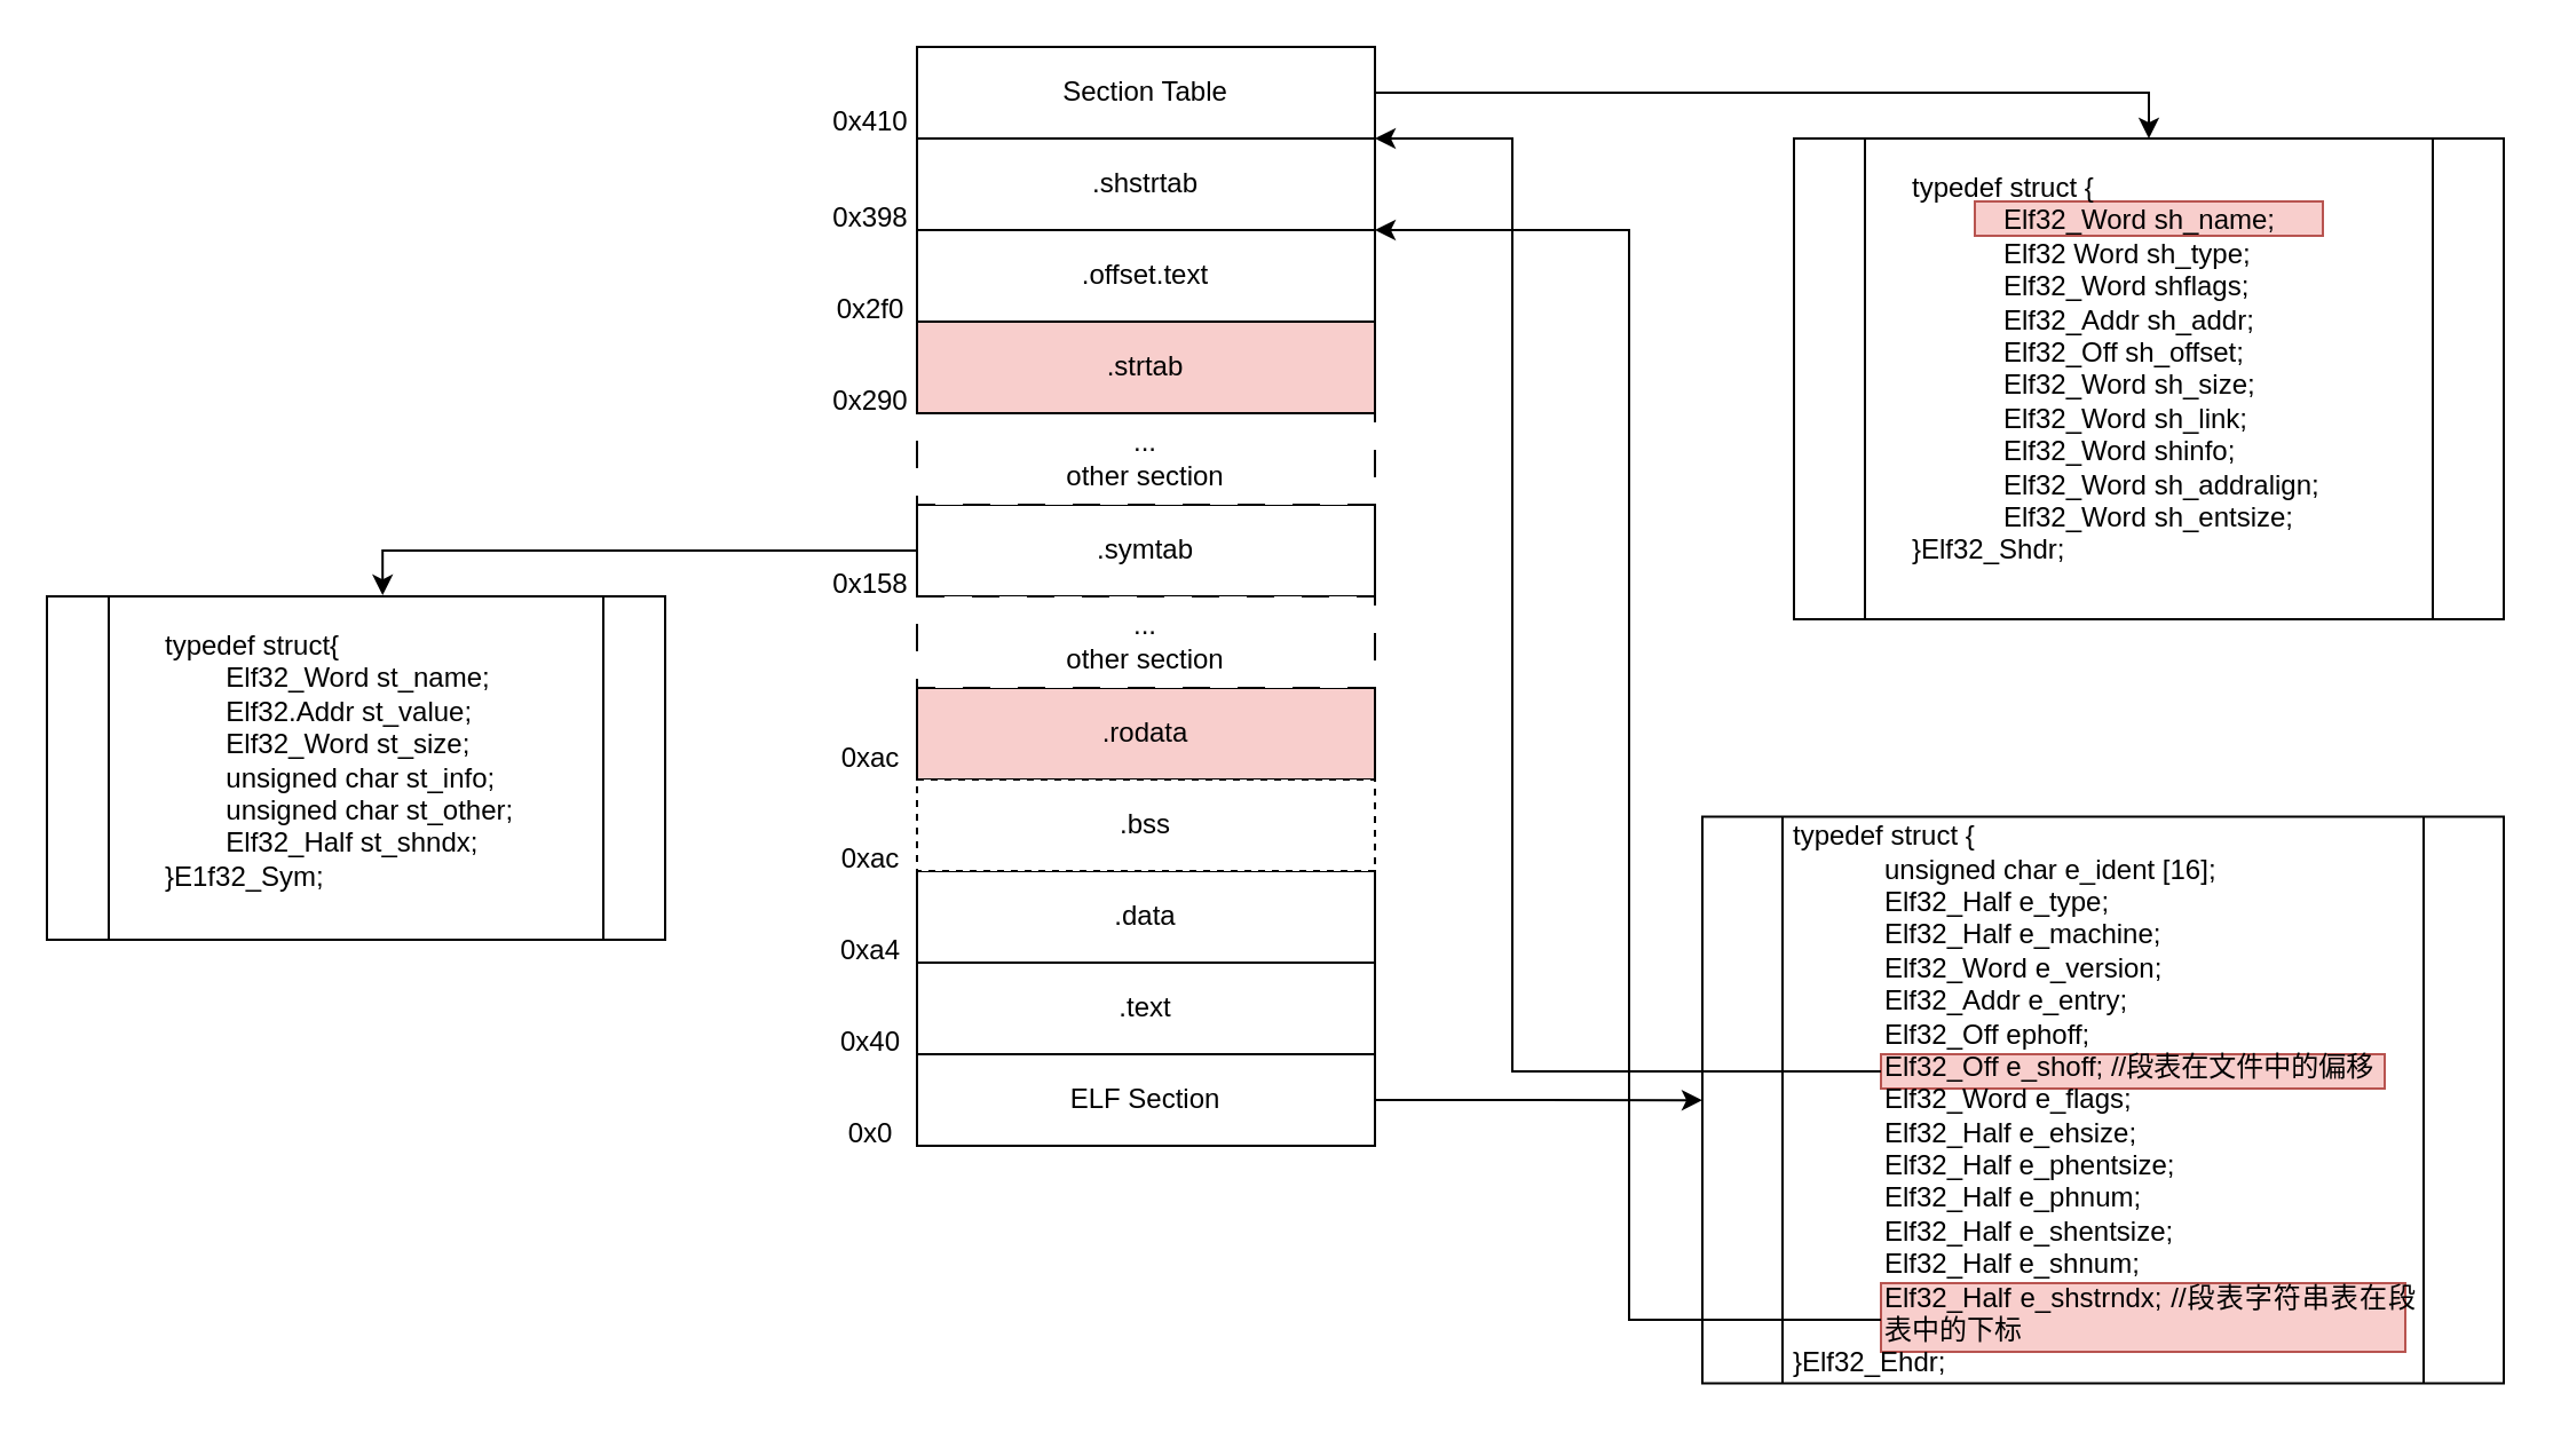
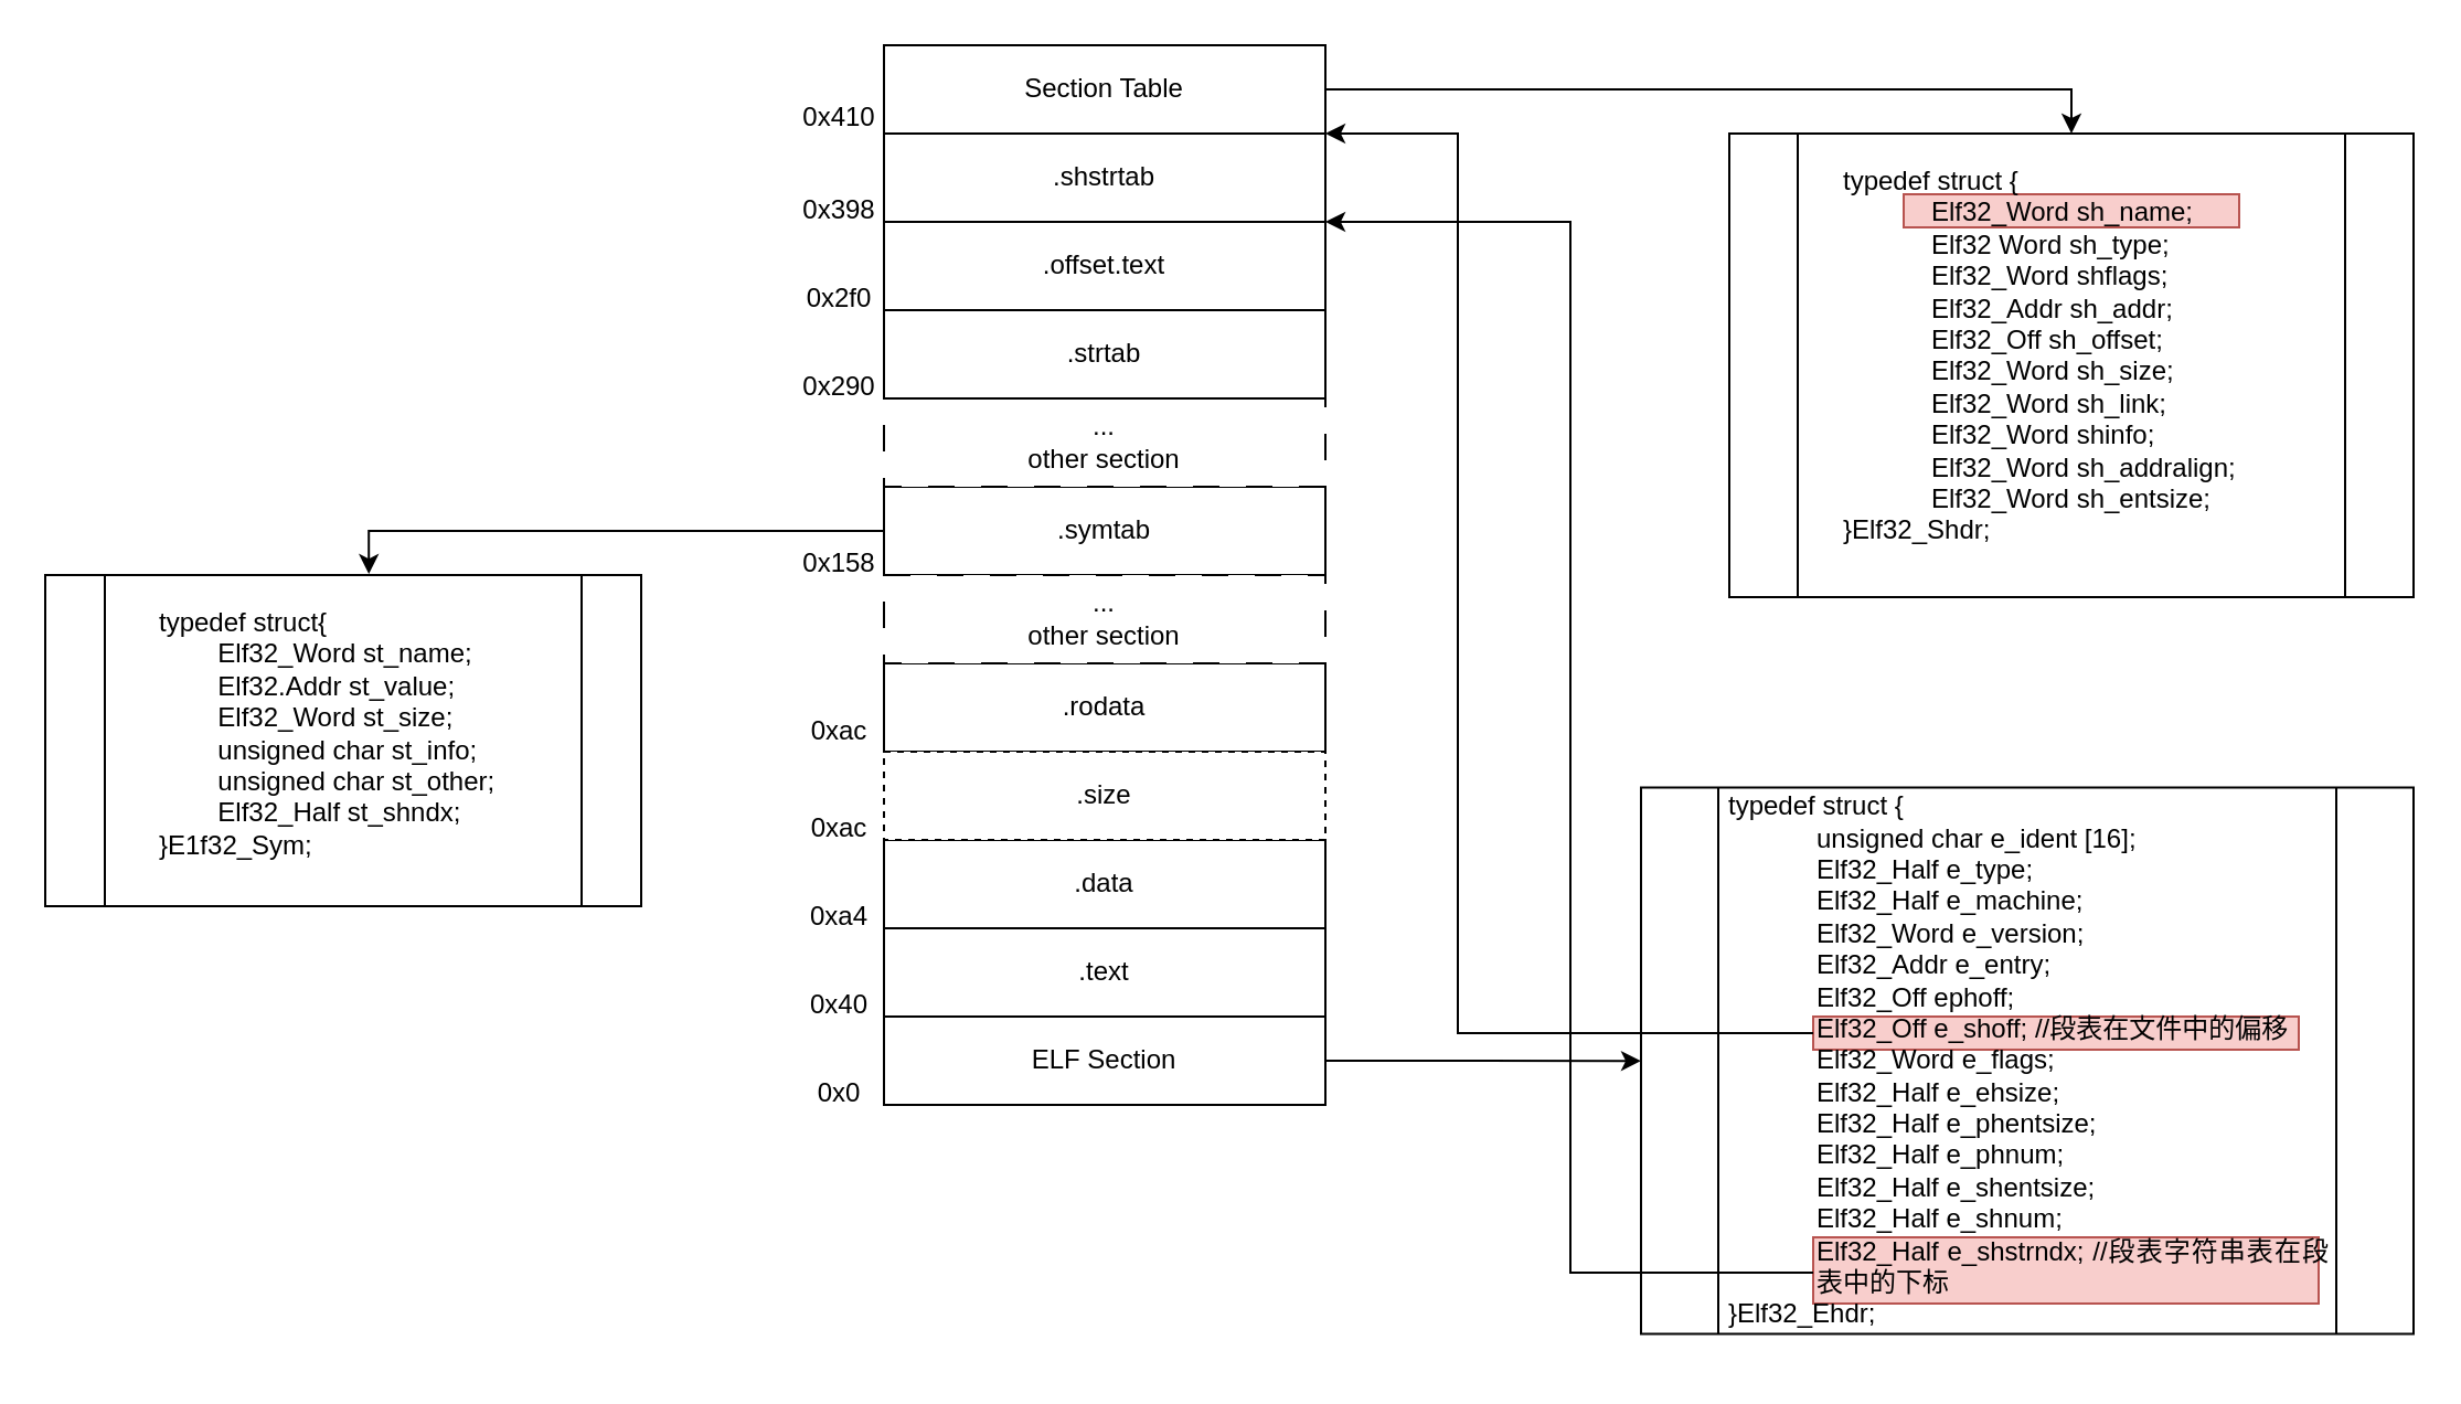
  <mxCell id="0" />
  <mxCell id="1" parent="0" />
  <mxCell id="2" value="" style="shape=process;whiteSpace=wrap;html=1;backgroundOutline=1;rounded=0;align=left;" vertex="1" parent="1"><mxGeometry x="743" y="356.25" width="350" height="247.5" as="geometry" /></mxCell>
  <mxCell id="3" value="" style="rounded=0;whiteSpace=wrap;html=1;labelBorderColor=#FF0000;fillColor=#f8cecc;strokeColor=#b85450;" vertex="1" parent="1"><mxGeometry x="821" y="560" width="229" height="30" as="geometry" /></mxCell>
  <mxCell id="4" value="" style="shape=process;whiteSpace=wrap;html=1;backgroundOutline=1;rounded=0;align=left;" vertex="1" parent="1"><mxGeometry x="783" y="60" width="310" height="210" as="geometry" /></mxCell>
  <mxCell id="5" value="" style="rounded=0;whiteSpace=wrap;html=1;labelBorderColor=#FF0000;fillColor=#f8cecc;strokeColor=#b85450;" vertex="1" parent="1"><mxGeometry x="862" y="87.5" width="152" height="15" as="geometry" /></mxCell>
  <mxCell id="6" value="" style="edgeStyle=orthogonalEdgeStyle;rounded=0;orthogonalLoop=1;jettySize=auto;html=1;" edge="1" parent="1" source="7" target="2"><mxGeometry relative="1" as="geometry" /></mxCell>
  <mxCell id="7" value="ELF Section" style="rounded=0;whiteSpace=wrap;html=1;" vertex="1" parent="1"><mxGeometry x="400" y="460" width="200" height="40" as="geometry" /></mxCell>
  <mxCell id="8" value=".text" style="rounded=0;whiteSpace=wrap;html=1;" vertex="1" parent="1"><mxGeometry x="400" y="420" width="200" height="40" as="geometry" /></mxCell>
  <mxCell id="9" value=".data" style="rounded=0;whiteSpace=wrap;html=1;" vertex="1" parent="1"><mxGeometry x="400" y="380" width="200" height="40" as="geometry" /></mxCell>
  <mxCell id="10" style="edgeStyle=orthogonalEdgeStyle;rounded=0;orthogonalLoop=1;jettySize=auto;html=1;entryX=0.5;entryY=0;entryDx=0;entryDy=0;" edge="1" parent="1" source="11" target="4"><mxGeometry relative="1" as="geometry" /></mxCell>
  <mxCell id="11" value="Section Table" style="rounded=0;whiteSpace=wrap;html=1;" vertex="1" parent="1"><mxGeometry x="400" y="20" width="200" height="40" as="geometry" /></mxCell>
  <mxCell id="12" value=".symtab" style="rounded=0;whiteSpace=wrap;html=1;" vertex="1" parent="1"><mxGeometry x="400" width="200" height="40" as="geometry" y="220" /></mxCell>
  <mxCell id="13" value="typedef struct {&lt;br&gt;&lt;blockquote style=&quot;margin: 0 0 0 40px; border: none; padding: 0px;&quot;&gt;Elf32_Word sh_name;&lt;br&gt;Elf32 Word sh_type;&lt;br&gt;Elf32_Word shflags;&lt;br&gt;Elf32_Addr sh_addr;&lt;br&gt;Elf32_Off sh_offset;&lt;br&gt;Elf32_Word sh_size;&lt;br&gt;Elf32_Word sh_link;&lt;br&gt;Elf32_Word shinfo;&lt;br&gt;Elf32_Word sh_addralign;&lt;br&gt;Elf32_Word sh_entsize;&lt;/blockquote&gt;}Elf32_Shdr;" style="text;whiteSpace=wrap;html=1;" vertex="1" parent="1"><mxGeometry x="833" y="67.5" width="220" height="192.5" as="geometry" /></mxCell>
  <mxCell id="14" value="" style="rounded=0;whiteSpace=wrap;html=1;labelBorderColor=#FF0000;fillColor=#f8cecc;strokeColor=#b85450;" vertex="1" parent="1"><mxGeometry x="821" y="460" width="220" height="15" as="geometry" /></mxCell>
  <mxCell id="15" style="edgeStyle=orthogonalEdgeStyle;rounded=0;orthogonalLoop=1;jettySize=auto;html=1;exitX=0;exitY=0.5;exitDx=0;exitDy=0;entryX=1;entryY=1;entryDx=0;entryDy=0;" edge="1" parent="1" source="14" target="11"><mxGeometry relative="1" as="geometry"><mxPoint x="810" y="428.1" as="sourcePoint" /><mxPoint x="680" y="250" as="targetPoint" /><Array as="points"><mxPoint x="660" y="468" /><mxPoint x="660" y="60" /></Array></mxGeometry></mxCell>
  <mxCell id="16" value="" style="shape=process;whiteSpace=wrap;html=1;backgroundOutline=1;rounded=0;align=left;" vertex="1" parent="1"><mxGeometry x="20" y="260" width="270" height="150" as="geometry" /></mxCell>
  <mxCell id="17" value="&lt;div&gt;typedef struct{&lt;/div&gt;&lt;div&gt;&lt;span style=&quot;white-space: pre;&quot;&gt;&#09;&lt;/span&gt;Elf32_Word st_name;&lt;/div&gt;&lt;div&gt;&lt;span style=&quot;white-space: pre;&quot;&gt;&#09;&lt;/span&gt;Elf32.Addr st_value;&lt;/div&gt;&lt;div&gt;&lt;span style=&quot;white-space: pre;&quot;&gt;&#09;&lt;/span&gt;Elf32_Word st_size;&lt;/div&gt;&lt;div&gt;&lt;span style=&quot;white-space: pre;&quot;&gt;&#09;&lt;/span&gt;unsigned char st_info;&lt;/div&gt;&lt;div&gt;&lt;span style=&quot;white-space: pre;&quot;&gt;&#09;&lt;/span&gt;unsigned char st_other;&lt;/div&gt;&lt;div&gt;&lt;span style=&quot;white-space: pre;&quot;&gt;&#09;&lt;/span&gt;Elf32_Half st_shndx;&lt;/div&gt;&lt;div&gt;}E1f32_Sym;&lt;/div&gt;" style="text;whiteSpace=wrap;html=1;" vertex="1" parent="1"><mxGeometry x="70" y="267.5" width="170" height="132.5" as="geometry" /></mxCell>
  <mxCell id="18" style="edgeStyle=orthogonalEdgeStyle;rounded=0;orthogonalLoop=1;jettySize=auto;html=1;exitX=0;exitY=0.5;exitDx=0;exitDy=0;entryX=0.543;entryY=-0.003;entryDx=0;entryDy=0;entryPerimeter=0;" edge="1" parent="1" source="12" target="16"><mxGeometry relative="1" as="geometry"><Array as="points"><mxPoint x="167" y="240" /></Array></mxGeometry></mxCell>
  <mxCell id="19" value="0x0" style="text;html=1;align=center;verticalAlign=middle;whiteSpace=wrap;rounded=0;" vertex="1" parent="1"><mxGeometry x="350" y="480" width="60" height="30" as="geometry" /></mxCell>
  <mxCell id="20" style="edgeStyle=orthogonalEdgeStyle;rounded=0;orthogonalLoop=1;jettySize=auto;html=1;exitX=0.5;exitY=1;exitDx=0;exitDy=0;" edge="1" parent="1" source="19" target="19"><mxGeometry relative="1" as="geometry" /></mxCell>
- <mxCell id="21" value=".rodata" style="rounded=0;whiteSpace=wrap;html=1;fillColor=#f8cecc;" vertex="1" parent="1"><mxGeometry x="400" y="300" width="200" height="40" as="geometry" /></mxCell>
+ <mxCell id="21" value=".rodata" style="rounded=0;whiteSpace=wrap;html=1;" vertex="1" parent="1"><mxGeometry x="400" y="300" width="200" height="40" as="geometry" /></mxCell>
  <mxCell id="22" value="0x40" style="text;html=1;align=center;verticalAlign=middle;whiteSpace=wrap;rounded=0;" vertex="1" parent="1"><mxGeometry x="350" y="440" width="60" height="30" as="geometry" /></mxCell>
  <mxCell id="23" value="0xa4" style="text;html=1;align=center;verticalAlign=middle;whiteSpace=wrap;rounded=0;" vertex="1" parent="1"><mxGeometry x="350" y="400" width="60" height="30" as="geometry" /></mxCell>
  <mxCell id="24" value="0xac" style="text;html=1;align=center;verticalAlign=middle;whiteSpace=wrap;rounded=0;" vertex="1" parent="1"><mxGeometry x="350" y="360" width="60" height="30" as="geometry" /></mxCell>
  <mxCell id="25" value="0xac" style="text;html=1;align=center;verticalAlign=middle;whiteSpace=wrap;rounded=0;" vertex="1" parent="1"><mxGeometry x="350" y="316.25" width="60" height="30" as="geometry" /></mxCell>
- <mxCell id="26" value=".bss" style="rounded=0;whiteSpace=wrap;html=1;dashed=1;" vertex="1" parent="1"><mxGeometry x="400" y="340" width="200" height="40" as="geometry" /></mxCell>
+ <mxCell id="26" value=".size" style="rounded=0;whiteSpace=wrap;html=1;dashed=1;" vertex="1" parent="1"><mxGeometry x="400" y="340" width="200" height="40" as="geometry" /></mxCell>
  <mxCell id="27" value="0x2f0" style="text;html=1;align=center;verticalAlign=middle;whiteSpace=wrap;rounded=0;" vertex="1" parent="1"><mxGeometry x="350" y="120" width="60" height="30" as="geometry" /></mxCell>
  <mxCell id="28" value="0x158" style="text;html=1;align=center;verticalAlign=middle;whiteSpace=wrap;rounded=0;" vertex="1" parent="1"><mxGeometry x="350" y="240" width="60" height="30" as="geometry" /></mxCell>
  <mxCell id="29" value="...&lt;div&gt;other section&lt;/div&gt;" style="rounded=0;whiteSpace=wrap;html=1;dashed=1;dashPattern=12 12;" vertex="1" parent="1"><mxGeometry x="400" y="180" width="200" height="40" as="geometry" /></mxCell>
  <mxCell id="30" value="...&lt;div&gt;other section&lt;/div&gt;" style="rounded=0;whiteSpace=wrap;html=1;dashed=1;dashPattern=12 12;" vertex="1" parent="1"><mxGeometry x="400" y="260" width="200" height="40" as="geometry" /></mxCell>
  <mxCell id="31" value=".offset.text" style="rounded=0;whiteSpace=wrap;html=1;" vertex="1" parent="1"><mxGeometry x="400" y="100" width="200" height="40" as="geometry" /></mxCell>
  <mxCell id="32" value="0x410" style="text;html=1;align=center;verticalAlign=middle;whiteSpace=wrap;rounded=0;" vertex="1" parent="1"><mxGeometry x="350" y="37.5" width="60" height="30" as="geometry" /></mxCell>
  <mxCell id="33" value=".shstrtab" style="rounded=0;whiteSpace=wrap;html=1;" vertex="1" parent="1"><mxGeometry x="400" y="60" width="200" height="40" as="geometry" /></mxCell>
  <mxCell id="34" value="0x398" style="text;html=1;align=center;verticalAlign=middle;whiteSpace=wrap;rounded=0;" vertex="1" parent="1"><mxGeometry x="350" y="80" width="60" height="30" as="geometry" /></mxCell>
- <mxCell id="35" value=".strtab" style="rounded=0;whiteSpace=wrap;html=1;fillColor=#f8cecc;" vertex="1" parent="1"><mxGeometry x="400" y="140" width="200" height="40" as="geometry" /></mxCell>
+ <mxCell id="35" value=".strtab" style="rounded=0;whiteSpace=wrap;html=1;" vertex="1" parent="1"><mxGeometry x="400" y="140" width="200" height="40" as="geometry" /></mxCell>
  <mxCell id="36" value="0x290" style="text;html=1;align=center;verticalAlign=middle;whiteSpace=wrap;rounded=0;" vertex="1" parent="1"><mxGeometry x="350" y="160" width="60" height="30" as="geometry" /></mxCell>
  <mxCell id="37" style="edgeStyle=orthogonalEdgeStyle;rounded=0;orthogonalLoop=1;jettySize=auto;html=1;entryX=1;entryY=0;entryDx=0;entryDy=0;" edge="1" parent="1" source="3" target="31"><mxGeometry relative="1" as="geometry"><Array as="points"><mxPoint x="711" y="576" /><mxPoint x="711" y="100" /></Array></mxGeometry></mxCell>
  <mxCell id="38" value="&lt;div style=&quot;text-align: justify;&quot;&gt;typedef struct {&lt;/div&gt;&lt;blockquote style=&quot;margin: 0 0 0 40px; border: none; padding: 0px;&quot;&gt;&lt;div style=&quot;text-align: justify;&quot;&gt;unsigned char e_ident [16];&lt;/div&gt;&lt;div style=&quot;text-align: justify;&quot;&gt;Elf32_Half e_type;&lt;/div&gt;&lt;div style=&quot;text-align: justify;&quot;&gt;Elf32_Half e_machine;&lt;/div&gt;&lt;div style=&quot;text-align: justify;&quot;&gt;Elf32_Word e_version;&lt;/div&gt;&lt;div style=&quot;text-align: justify;&quot;&gt;Elf32_Addr e_entry;&lt;/div&gt;&lt;div style=&quot;text-align: justify;&quot;&gt;Elf32_Off ephoff;&lt;/div&gt;&lt;div style=&quot;text-align: justify;&quot;&gt;Elf32_Off e_shoff; //段表在文件中的偏移&lt;/div&gt;&lt;div style=&quot;text-align: justify;&quot;&gt;Elf32_Word e_flags;&lt;/div&gt;&lt;div style=&quot;text-align: justify;&quot;&gt;Elf32_Half e_ehsize;&lt;/div&gt;&lt;div style=&quot;text-align: justify;&quot;&gt;Elf32_Half e_phentsize;&lt;/div&gt;&lt;div style=&quot;text-align: justify;&quot;&gt;Elf32_Half e_phnum;&lt;/div&gt;&lt;div style=&quot;text-align: justify;&quot;&gt;Elf32_Half e_shentsize;&lt;/div&gt;&lt;div style=&quot;text-align: justify;&quot;&gt;Elf32_Half e_shnum;&lt;/div&gt;&lt;div style=&quot;text-align: justify;&quot;&gt;Elf32_Half e_shstrndx; //段表字符串表在段表中的下标&lt;/div&gt;&lt;/blockquote&gt;&lt;div style=&quot;text-align: justify;&quot;&gt;}Elf32_Ehdr;&lt;/div&gt;" style="text;strokeColor=none;align=left;fillColor=none;html=1;verticalAlign=middle;rounded=0;spacing=0;spacingBottom=0;horizontal=1;whiteSpace=wrap;" vertex="1" parent="1"><mxGeometry x="783" y="346.25" width="270" height="267.5" as="geometry" /></mxCell>
